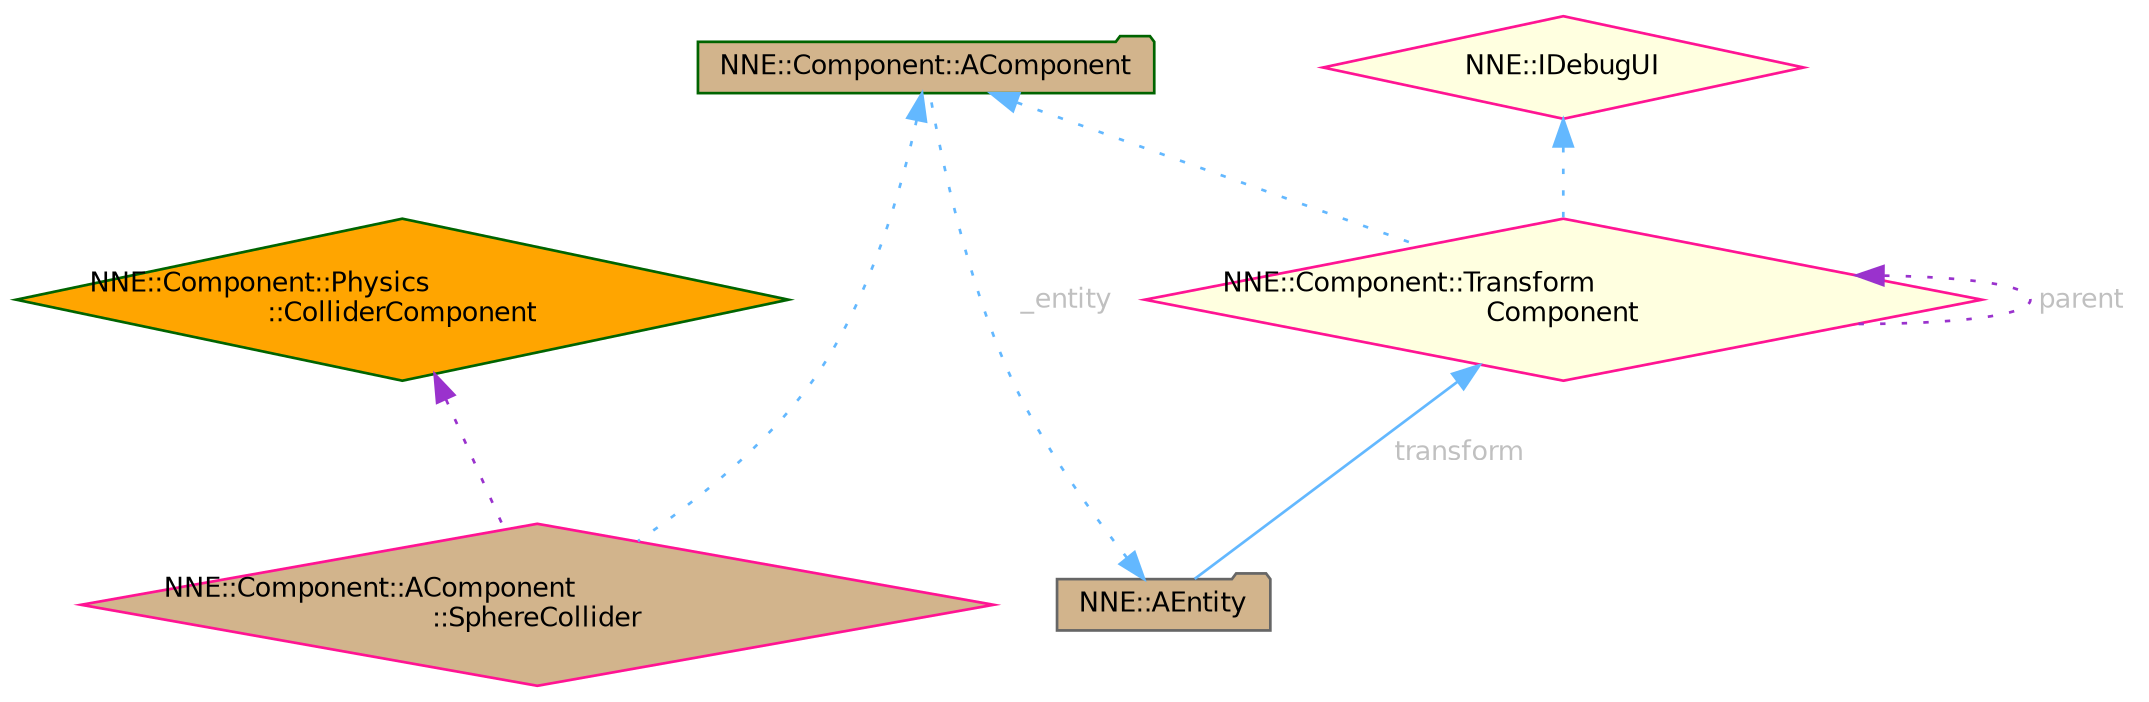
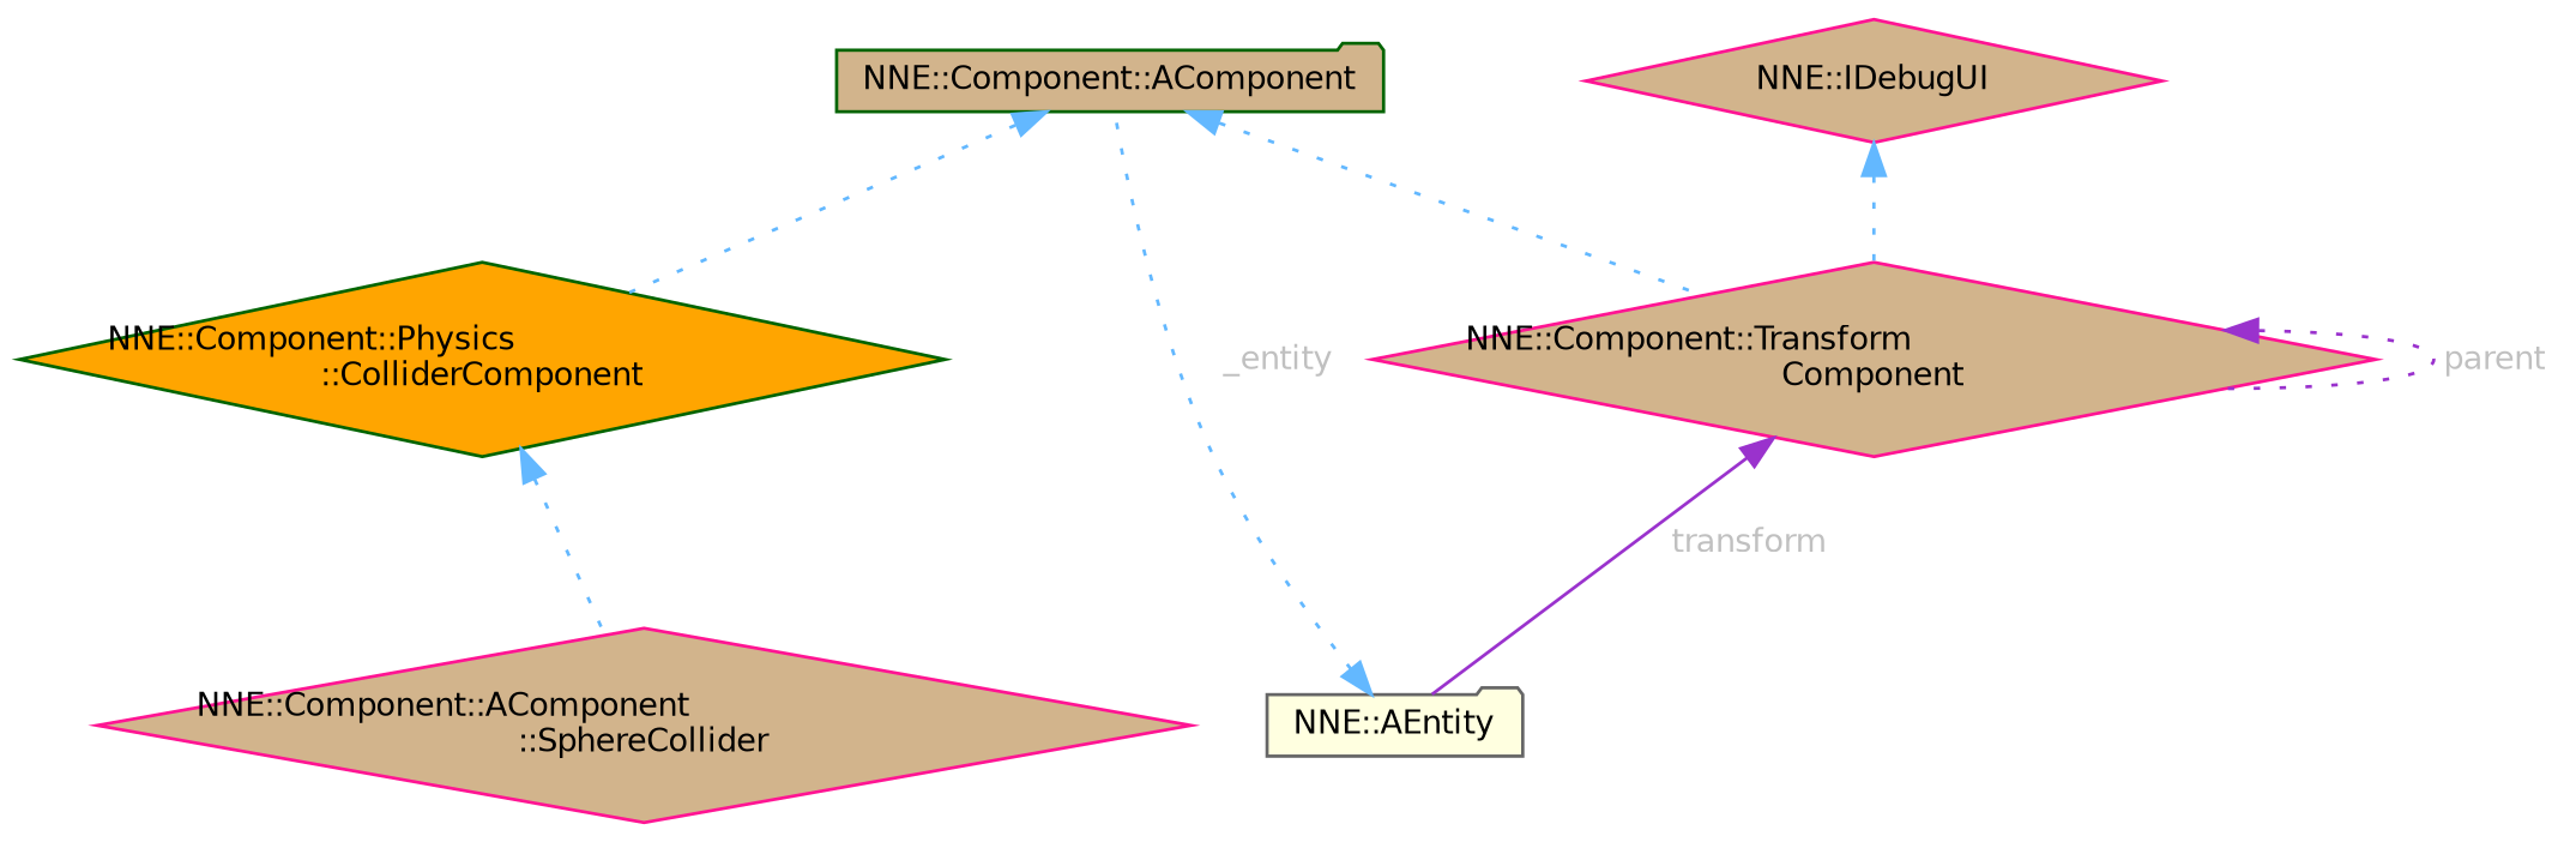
  digraph {
    node [color=deeppink fillcolor=tan fontname=Helvetica fontsize=10 shape=diamond style=filled]
    edge [color=steelblue1 dir=back fontname=Helvetica fontsize=10 labelfontname=Helvetica labelfontsize=10 style=dotted]
    n1 [fontcolor=black height=0.2 label="NNE::Component::AComponent\l::SphereCollider" width=0.4]
    n2 [color=darkgreen fillcolor=orange height=0.2 label="NNE::Component::Physics\l::ColliderComponent" width=0.4]
    n3 [color=darkgreen height=0.2 label="NNE::Component::AComponent" shape=folder width=0.4]
-   n4 [fillcolor=lightyellow height=0.2 label="NNE::Component::Transform\lComponent" width=0.4]
-   n5 [color=gray40 height=0.2 label="NNE::AEntity" shape=folder width=0.4]
-   n6 [fillcolor=lightyellow height=0.2 label="NNE::IDebugUI" width=0.4]
-   n2 -> n1 [color=darkorchid3]
-   n3 -> n1
+   n4 [height=0.2 label="NNE::Component::Transform\lComponent" width=0.4]
+   n5 [color=gray40 fillcolor=lightyellow height=0.2 label="NNE::AEntity" shape=folder width=0.4]
+   n6 [height=0.2 label="NNE::IDebugUI" width=0.4]
+   n2 -> n1
+   n3 -> n2
    n3 -> n4
    n4 -> n4 [color=darkorchid3 fontcolor=grey label=<<TABLE CELLBORDER="0" BORDER="0"><TR><TD VALIGN="top" ALIGN="LEFT" CELLPADDING="1" CELLSPACING="0">parent</TD></TR> </TABLE>>]
-   n4 -> n5 [fontcolor=grey label=<<TABLE CELLBORDER="0" BORDER="0"><TR><TD VALIGN="top" ALIGN="LEFT" CELLPADDING="1" CELLSPACING="0">transform</TD></TR> </TABLE>> style=solid]
+   n4 -> n5 [color=darkorchid3 fontcolor=grey label=<<TABLE CELLBORDER="0" BORDER="0"><TR><TD VALIGN="top" ALIGN="LEFT" CELLPADDING="1" CELLSPACING="0">transform</TD></TR> </TABLE>> style=solid]
    n5 -> n3 [fontcolor=grey label=<<TABLE CELLBORDER="0" BORDER="0"><TR><TD VALIGN="top" ALIGN="LEFT" CELLPADDING="1" CELLSPACING="0">_entity</TD></TR> </TABLE>>]
    n6 -> n4
  }
